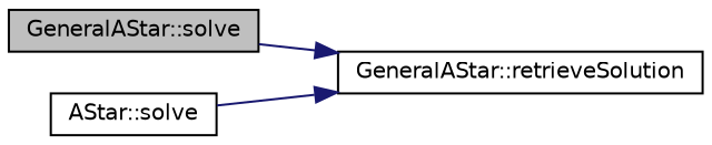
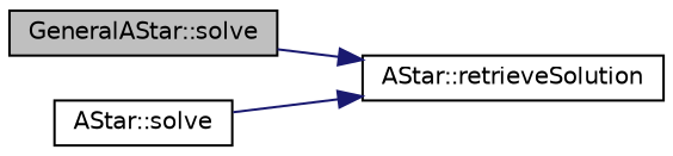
  digraph {
    rankdir=LR
    node [color=black fillcolor=white fontname=Helvetica fontsize=10 shape=record style=filled]
    edge [color=midnightblue fontname=Helvetica fontsize=10 labelfontname=Helvetica labelfontsize=10 style=solid]
    n1 [fillcolor=grey75 fontcolor=black height=0.2 label="GeneralAStar::solve" width=0.4]
-   n2 [height=0.2 label="GeneralAStar::retrieveSolution" width=0.4]
+   n2 [height=0.2 label="AStar::retrieveSolution" width=0.4]
    n3 [height=0.2 label="AStar::solve" width=0.4]
    n1 -> n2
    n3 -> n2
  }
